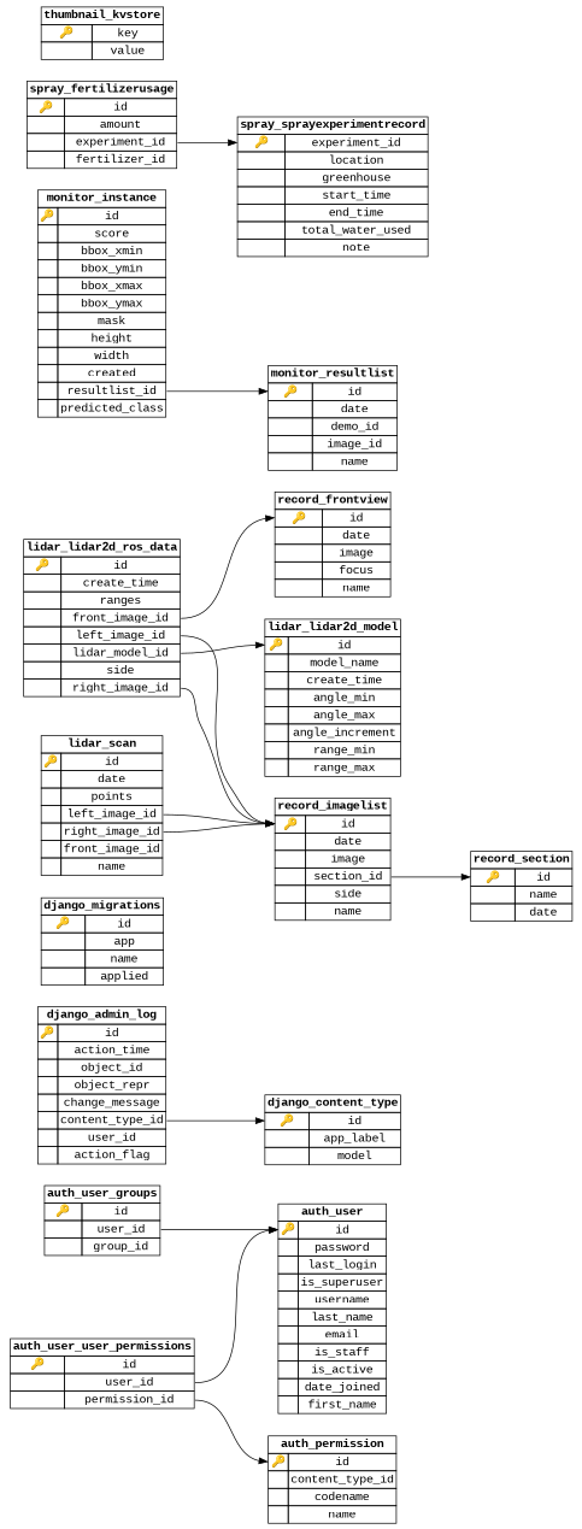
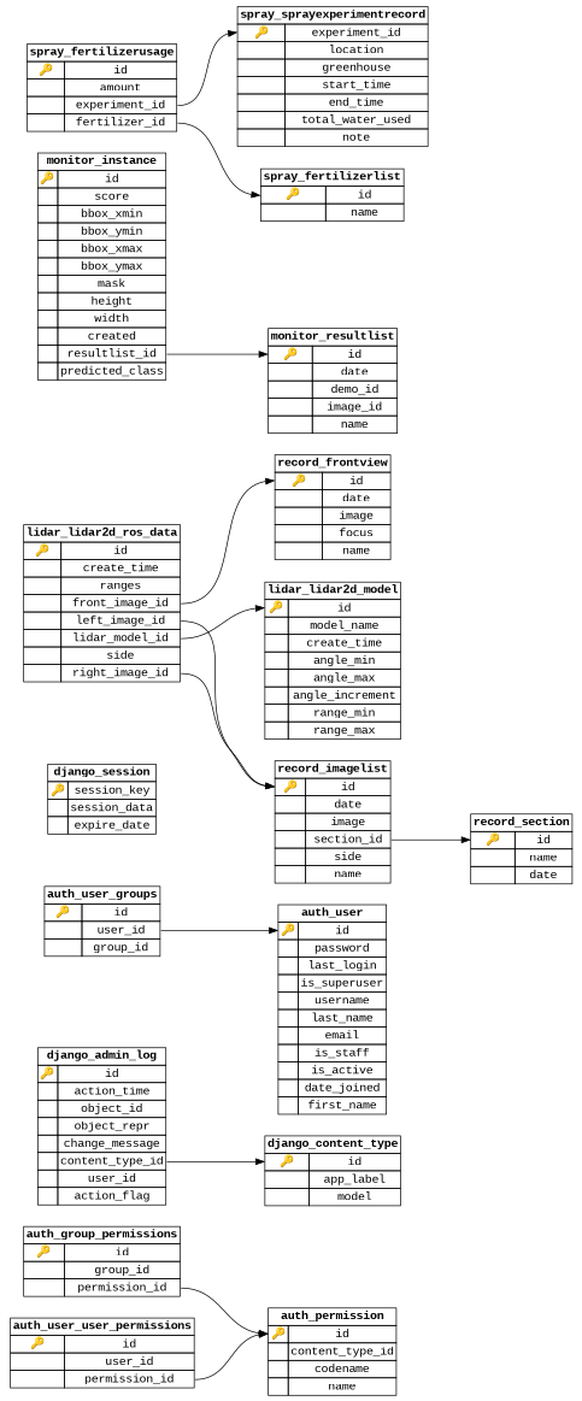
  digraph {
    fontname="Liberation Mono"
    rankdir=LR
    node [fontname="Liberation Mono" shape=none]
    edge [fontname="Liberation Mono" headport="id_to:w" tailport="permission_id_from:e"]
+   n1 [label=<             <TABLE BORDER="0" CELLSPACING="0" CELLBORDER="1">                 <TR>                     <TD COLSPAN="2"><B>auth_group_permissions</B></TD>                 </TR>                              <TR>                     <TD PORT="id_to">🔑</TD>                     <TD PORT="id_from">id</TD>                 </TR>                               <TR>                     <TD PORT="group_id_to">&nbsp;</TD>                     <TD PORT="group_id_from">group_id</TD>                 </TR>                               <TR>                     <TD PORT="permission_id_to">&nbsp;</TD>                     <TD PORT="permission_id_from">permission_id</TD>                 </TR>                          </TABLE>         >]
    n2 [label=<             <TABLE BORDER="0" CELLSPACING="0" CELLBORDER="1">                 <TR>                     <TD COLSPAN="2"><B>auth_permission</B></TD>                 </TR>                              <TR>                     <TD PORT="id_to">🔑</TD>                     <TD PORT="id_from">id</TD>                 </TR>                               <TR>                     <TD PORT="content_type_id_to">&nbsp;</TD>                     <TD PORT="content_type_id_from">content_type_id</TD>                 </TR>                               <TR>                     <TD PORT="codename_to">&nbsp;</TD>                     <TD PORT="codename_from">codename</TD>                 </TR>                               <TR>                     <TD PORT="name_to">&nbsp;</TD>                     <TD PORT="name_from">name</TD>                 </TR>                          </TABLE>         >]
    n3 [label=<             <TABLE BORDER="0" CELLSPACING="0" CELLBORDER="1">                 <TR>                     <TD COLSPAN="2"><B>django_content_type</B></TD>                 </TR>                              <TR>                     <TD PORT="id_to">🔑</TD>                     <TD PORT="id_from">id</TD>                 </TR>                               <TR>                     <TD PORT="app_label_to">&nbsp;</TD>                     <TD PORT="app_label_from">app_label</TD>                 </TR>                               <TR>                     <TD PORT="model_to">&nbsp;</TD>                     <TD PORT="model_from">model</TD>                 </TR>                          </TABLE>         >]
    n4 [label=<             <TABLE BORDER="0" CELLSPACING="0" CELLBORDER="1">                 <TR>                     <TD COLSPAN="2"><B>auth_user</B></TD>                 </TR>                              <TR>                     <TD PORT="id_to">🔑</TD>                     <TD PORT="id_from">id</TD>                 </TR>                               <TR>                     <TD PORT="password_to">&nbsp;</TD>                     <TD PORT="password_from">password</TD>                 </TR>                               <TR>                     <TD PORT="last_login_to">&nbsp;</TD>                     <TD PORT="last_login_from">last_login</TD>                 </TR>                               <TR>                     <TD PORT="is_superuser_to">&nbsp;</TD>                     <TD PORT="is_superuser_from">is_superuser</TD>                 </TR>                               <TR>                     <TD PORT="username_to">&nbsp;</TD>                     <TD PORT="username_from">username</TD>                 </TR>                               <TR>                     <TD PORT="last_name_to">&nbsp;</TD>                     <TD PORT="last_name_from">last_name</TD>                 </TR>                               <TR>                     <TD PORT="email_to">&nbsp;</TD>                     <TD PORT="email_from">email</TD>                 </TR>                               <TR>                     <TD PORT="is_staff_to">&nbsp;</TD>                     <TD PORT="is_staff_from">is_staff</TD>                 </TR>                               <TR>                     <TD PORT="is_active_to">&nbsp;</TD>                     <TD PORT="is_active_from">is_active</TD>                 </TR>                               <TR>                     <TD PORT="date_joined_to">&nbsp;</TD>                     <TD PORT="date_joined_from">date_joined</TD>                 </TR>                               <TR>                     <TD PORT="first_name_to">&nbsp;</TD>                     <TD PORT="first_name_from">first_name</TD>                 </TR>                          </TABLE>         >]
    n5 [label=<             <TABLE BORDER="0" CELLSPACING="0" CELLBORDER="1">                 <TR>                     <TD COLSPAN="2"><B>auth_user_groups</B></TD>                 </TR>                              <TR>                     <TD PORT="id_to">🔑</TD>                     <TD PORT="id_from">id</TD>                 </TR>                               <TR>                     <TD PORT="user_id_to">&nbsp;</TD>                     <TD PORT="user_id_from">user_id</TD>                 </TR>                               <TR>                     <TD PORT="group_id_to">&nbsp;</TD>                     <TD PORT="group_id_from">group_id</TD>                 </TR>                          </TABLE>         >]
    n6 [label=<             <TABLE BORDER="0" CELLSPACING="0" CELLBORDER="1">                 <TR>                     <TD COLSPAN="2"><B>auth_user_user_permissions</B></TD>                 </TR>                              <TR>                     <TD PORT="id_to">🔑</TD>                     <TD PORT="id_from">id</TD>                 </TR>                               <TR>                     <TD PORT="user_id_to">&nbsp;</TD>                     <TD PORT="user_id_from">user_id</TD>                 </TR>                               <TR>                     <TD PORT="permission_id_to">&nbsp;</TD>                     <TD PORT="permission_id_from">permission_id</TD>                 </TR>                          </TABLE>         >]
    n7 [label=<             <TABLE BORDER="0" CELLSPACING="0" CELLBORDER="1">                 <TR>                     <TD COLSPAN="2"><B>django_admin_log</B></TD>                 </TR>                              <TR>                     <TD PORT="id_to">🔑</TD>                     <TD PORT="id_from">id</TD>                 </TR>                               <TR>                     <TD PORT="action_time_to">&nbsp;</TD>                     <TD PORT="action_time_from">action_time</TD>                 </TR>                               <TR>                     <TD PORT="object_id_to">&nbsp;</TD>                     <TD PORT="object_id_from">object_id</TD>                 </TR>                               <TR>                     <TD PORT="object_repr_to">&nbsp;</TD>                     <TD PORT="object_repr_from">object_repr</TD>                 </TR>                               <TR>                     <TD PORT="change_message_to">&nbsp;</TD>                     <TD PORT="change_message_from">change_message</TD>                 </TR>                               <TR>                     <TD PORT="content_type_id_to">&nbsp;</TD>                     <TD PORT="content_type_id_from">content_type_id</TD>                 </TR>                               <TR>                     <TD PORT="user_id_to">&nbsp;</TD>                     <TD PORT="user_id_from">user_id</TD>                 </TR>                               <TR>                     <TD PORT="action_flag_to">&nbsp;</TD>                     <TD PORT="action_flag_from">action_flag</TD>                 </TR>                          </TABLE>         >]
-   n8 [label=<             <TABLE BORDER="0" CELLSPACING="0" CELLBORDER="1">                 <TR>                     <TD COLSPAN="2"><B>django_migrations</B></TD>                 </TR>                              <TR>                     <TD PORT="id_to">🔑</TD>                     <TD PORT="id_from">id</TD>                 </TR>                               <TR>                     <TD PORT="app_to">&nbsp;</TD>                     <TD PORT="app_from">app</TD>                 </TR>                               <TR>                     <TD PORT="name_to">&nbsp;</TD>                     <TD PORT="name_from">name</TD>                 </TR>                               <TR>                     <TD PORT="applied_to">&nbsp;</TD>                     <TD PORT="applied_from">applied</TD>                 </TR>                          </TABLE>         >]
+   n9 [label=<             <TABLE BORDER="0" CELLSPACING="0" CELLBORDER="1">                 <TR>                     <TD COLSPAN="2"><B>django_session</B></TD>                 </TR>                              <TR>                     <TD PORT="session_key_to">🔑</TD>                     <TD PORT="session_key_from">session_key</TD>                 </TR>                               <TR>                     <TD PORT="session_data_to">&nbsp;</TD>                     <TD PORT="session_data_from">session_data</TD>                 </TR>                               <TR>                     <TD PORT="expire_date_to">&nbsp;</TD>                     <TD PORT="expire_date_from">expire_date</TD>                 </TR>                          </TABLE>         >]
    n10 [label=<             <TABLE BORDER="0" CELLSPACING="0" CELLBORDER="1">                 <TR>                     <TD COLSPAN="2"><B>lidar_lidar2d_model</B></TD>                 </TR>                              <TR>                     <TD PORT="id_to">🔑</TD>                     <TD PORT="id_from">id</TD>                 </TR>                               <TR>                     <TD PORT="model_name_to">&nbsp;</TD>                     <TD PORT="model_name_from">model_name</TD>                 </TR>                               <TR>                     <TD PORT="create_time_to">&nbsp;</TD>                     <TD PORT="create_time_from">create_time</TD>                 </TR>                               <TR>                     <TD PORT="angle_min_to">&nbsp;</TD>                     <TD PORT="angle_min_from">angle_min</TD>                 </TR>                               <TR>                     <TD PORT="angle_max_to">&nbsp;</TD>                     <TD PORT="angle_max_from">angle_max</TD>                 </TR>                               <TR>                     <TD PORT="angle_increment_to">&nbsp;</TD>                     <TD PORT="angle_increment_from">angle_increment</TD>                 </TR>                               <TR>                     <TD PORT="range_min_to">&nbsp;</TD>                     <TD PORT="range_min_from">range_min</TD>                 </TR>                               <TR>                     <TD PORT="range_max_to">&nbsp;</TD>                     <TD PORT="range_max_from">range_max</TD>                 </TR>                          </TABLE>         >]
    n11 [label=<             <TABLE BORDER="0" CELLSPACING="0" CELLBORDER="1">                 <TR>                     <TD COLSPAN="2"><B>lidar_lidar2d_ros_data</B></TD>                 </TR>                              <TR>                     <TD PORT="id_to">🔑</TD>                     <TD PORT="id_from">id</TD>                 </TR>                               <TR>                     <TD PORT="create_time_to">&nbsp;</TD>                     <TD PORT="create_time_from">create_time</TD>                 </TR>                               <TR>                     <TD PORT="ranges_to">&nbsp;</TD>                     <TD PORT="ranges_from">ranges</TD>                 </TR>                               <TR>                     <TD PORT="front_image_id_to">&nbsp;</TD>                     <TD PORT="front_image_id_from">front_image_id</TD>                 </TR>                               <TR>                     <TD PORT="left_image_id_to">&nbsp;</TD>                     <TD PORT="left_image_id_from">left_image_id</TD>                 </TR>                               <TR>                     <TD PORT="lidar_model_id_to">&nbsp;</TD>                     <TD PORT="lidar_model_id_from">lidar_model_id</TD>                 </TR>                               <TR>                     <TD PORT="side_to">&nbsp;</TD>                     <TD PORT="side_from">side</TD>                 </TR>                               <TR>                     <TD PORT="right_image_id_to">&nbsp;</TD>                     <TD PORT="right_image_id_from">right_image_id</TD>                 </TR>                          </TABLE>         >]
    n12 [label=<             <TABLE BORDER="0" CELLSPACING="0" CELLBORDER="1">                 <TR>                     <TD COLSPAN="2"><B>record_frontview</B></TD>                 </TR>                              <TR>                     <TD PORT="id_to">🔑</TD>                     <TD PORT="id_from">id</TD>                 </TR>                               <TR>                     <TD PORT="date_to">&nbsp;</TD>                     <TD PORT="date_from">date</TD>                 </TR>                               <TR>                     <TD PORT="image_to">&nbsp;</TD>                     <TD PORT="image_from">image</TD>                 </TR>                               <TR>                     <TD PORT="focus_to">&nbsp;</TD>                     <TD PORT="focus_from">focus</TD>                 </TR>                               <TR>                     <TD PORT="name_to">&nbsp;</TD>                     <TD PORT="name_from">name</TD>                 </TR>                          </TABLE>         >]
    n13 [label=<             <TABLE BORDER="0" CELLSPACING="0" CELLBORDER="1">                 <TR>                     <TD COLSPAN="2"><B>record_imagelist</B></TD>                 </TR>                              <TR>                     <TD PORT="id_to">🔑</TD>                     <TD PORT="id_from">id</TD>                 </TR>                               <TR>                     <TD PORT="date_to">&nbsp;</TD>                     <TD PORT="date_from">date</TD>                 </TR>                               <TR>                     <TD PORT="image_to">&nbsp;</TD>                     <TD PORT="image_from">image</TD>                 </TR>                               <TR>                     <TD PORT="section_id_to">&nbsp;</TD>                     <TD PORT="section_id_from">section_id</TD>                 </TR>                               <TR>                     <TD PORT="side_to">&nbsp;</TD>                     <TD PORT="side_from">side</TD>                 </TR>                               <TR>                     <TD PORT="name_to">&nbsp;</TD>                     <TD PORT="name_from">name</TD>                 </TR>                          </TABLE>         >]
    n14 [label=<             <TABLE BORDER="0" CELLSPACING="0" CELLBORDER="1">                 <TR>                     <TD COLSPAN="2"><B>record_section</B></TD>                 </TR>                              <TR>                     <TD PORT="id_to">🔑</TD>                     <TD PORT="id_from">id</TD>                 </TR>                               <TR>                     <TD PORT="name_to">&nbsp;</TD>                     <TD PORT="name_from">name</TD>                 </TR>                               <TR>                     <TD PORT="date_to">&nbsp;</TD>                     <TD PORT="date_from">date</TD>                 </TR>                          </TABLE>         >]
-   n15 [label=<             <TABLE BORDER="0" CELLSPACING="0" CELLBORDER="1">                 <TR>                     <TD COLSPAN="2"><B>lidar_scan</B></TD>                 </TR>                              <TR>                     <TD PORT="id_to">🔑</TD>                     <TD PORT="id_from">id</TD>                 </TR>                               <TR>                     <TD PORT="date_to">&nbsp;</TD>                     <TD PORT="date_from">date</TD>                 </TR>                               <TR>                     <TD PORT="points_to">&nbsp;</TD>                     <TD PORT="points_from">points</TD>                 </TR>                               <TR>                     <TD PORT="left_image_id_to">&nbsp;</TD>                     <TD PORT="left_image_id_from">left_image_id</TD>                 </TR>                               <TR>                     <TD PORT="right_image_id_to">&nbsp;</TD>                     <TD PORT="right_image_id_from">right_image_id</TD>                 </TR>                               <TR>                     <TD PORT="front_image_id_to">&nbsp;</TD>                     <TD PORT="front_image_id_from">front_image_id</TD>                 </TR>                               <TR>                     <TD PORT="name_to">&nbsp;</TD>                     <TD PORT="name_from">name</TD>                 </TR>                          </TABLE>         >]
    n16 [label=<             <TABLE BORDER="0" CELLSPACING="0" CELLBORDER="1">                 <TR>                     <TD COLSPAN="2"><B>monitor_instance</B></TD>                 </TR>                              <TR>                     <TD PORT="id_to">🔑</TD>                     <TD PORT="id_from">id</TD>                 </TR>                               <TR>                     <TD PORT="score_to">&nbsp;</TD>                     <TD PORT="score_from">score</TD>                 </TR>                               <TR>                     <TD PORT="bbox_xmin_to">&nbsp;</TD>                     <TD PORT="bbox_xmin_from">bbox_xmin</TD>                 </TR>                               <TR>                     <TD PORT="bbox_ymin_to">&nbsp;</TD>                     <TD PORT="bbox_ymin_from">bbox_ymin</TD>                 </TR>                               <TR>                     <TD PORT="bbox_xmax_to">&nbsp;</TD>                     <TD PORT="bbox_xmax_from">bbox_xmax</TD>                 </TR>                               <TR>                     <TD PORT="bbox_ymax_to">&nbsp;</TD>                     <TD PORT="bbox_ymax_from">bbox_ymax</TD>                 </TR>                               <TR>                     <TD PORT="mask_to">&nbsp;</TD>                     <TD PORT="mask_from">mask</TD>                 </TR>                               <TR>                     <TD PORT="height_to">&nbsp;</TD>                     <TD PORT="height_from">height</TD>                 </TR>                               <TR>                     <TD PORT="width_to">&nbsp;</TD>                     <TD PORT="width_from">width</TD>                 </TR>                               <TR>                     <TD PORT="created_to">&nbsp;</TD>                     <TD PORT="created_from">created</TD>                 </TR>                               <TR>                     <TD PORT="resultlist_id_to">&nbsp;</TD>                     <TD PORT="resultlist_id_from">resultlist_id</TD>                 </TR>                               <TR>                     <TD PORT="predicted_class_to">&nbsp;</TD>                     <TD PORT="predicted_class_from">predicted_class</TD>                 </TR>                          </TABLE>         >]
    n17 [label=<             <TABLE BORDER="0" CELLSPACING="0" CELLBORDER="1">                 <TR>                     <TD COLSPAN="2"><B>monitor_resultlist</B></TD>                 </TR>                              <TR>                     <TD PORT="id_to">🔑</TD>                     <TD PORT="id_from">id</TD>                 </TR>                               <TR>                     <TD PORT="date_to">&nbsp;</TD>                     <TD PORT="date_from">date</TD>                 </TR>                               <TR>                     <TD PORT="demo_id_to">&nbsp;</TD>                     <TD PORT="demo_id_from">demo_id</TD>                 </TR>                               <TR>                     <TD PORT="image_id_to">&nbsp;</TD>                     <TD PORT="image_id_from">image_id</TD>                 </TR>                               <TR>                     <TD PORT="name_to">&nbsp;</TD>                     <TD PORT="name_from">name</TD>                 </TR>                          </TABLE>         >]
+   n18 [label=<             <TABLE BORDER="0" CELLSPACING="0" CELLBORDER="1">                 <TR>                     <TD COLSPAN="2"><B>spray_fertilizerlist</B></TD>                 </TR>                              <TR>                     <TD PORT="id_to">🔑</TD>                     <TD PORT="id_from">id</TD>                 </TR>                               <TR>                     <TD PORT="name_to">&nbsp;</TD>                     <TD PORT="name_from">name</TD>                 </TR>                          </TABLE>         >]
    n19 [label=<             <TABLE BORDER="0" CELLSPACING="0" CELLBORDER="1">                 <TR>                     <TD COLSPAN="2"><B>spray_fertilizerusage</B></TD>                 </TR>                              <TR>                     <TD PORT="id_to">🔑</TD>                     <TD PORT="id_from">id</TD>                 </TR>                               <TR>                     <TD PORT="amount_to">&nbsp;</TD>                     <TD PORT="amount_from">amount</TD>                 </TR>                               <TR>                     <TD PORT="experiment_id_to">&nbsp;</TD>                     <TD PORT="experiment_id_from">experiment_id</TD>                 </TR>                               <TR>                     <TD PORT="fertilizer_id_to">&nbsp;</TD>                     <TD PORT="fertilizer_id_from">fertilizer_id</TD>                 </TR>                          </TABLE>         >]
    n20 [label=<             <TABLE BORDER="0" CELLSPACING="0" CELLBORDER="1">                 <TR>                     <TD COLSPAN="2"><B>spray_sprayexperimentrecord</B></TD>                 </TR>                              <TR>                     <TD PORT="experiment_id_to">🔑</TD>                     <TD PORT="experiment_id_from">experiment_id</TD>                 </TR>                               <TR>                     <TD PORT="location_to">&nbsp;</TD>                     <TD PORT="location_from">location</TD>                 </TR>                               <TR>                     <TD PORT="greenhouse_to">&nbsp;</TD>                     <TD PORT="greenhouse_from">greenhouse</TD>                 </TR>                               <TR>                     <TD PORT="start_time_to">&nbsp;</TD>                     <TD PORT="start_time_from">start_time</TD>                 </TR>                               <TR>                     <TD PORT="end_time_to">&nbsp;</TD>                     <TD PORT="end_time_from">end_time</TD>                 </TR>                               <TR>                     <TD PORT="total_water_used_to">&nbsp;</TD>                     <TD PORT="total_water_used_from">total_water_used</TD>                 </TR>                               <TR>                     <TD PORT="note_to">&nbsp;</TD>                     <TD PORT="note_from">note</TD>                 </TR>                          </TABLE>         >]
-   n21 [label=<             <TABLE BORDER="0" CELLSPACING="0" CELLBORDER="1">                 <TR>                     <TD COLSPAN="2"><B>thumbnail_kvstore</B></TD>                 </TR>                              <TR>                     <TD PORT="key_to">🔑</TD>                     <TD PORT="key_from">key</TD>                 </TR>                               <TR>                     <TD PORT="value_to">&nbsp;</TD>                     <TD PORT="value_from">value</TD>                 </TR>                          </TABLE>         >]
+   n1 -> n2
    n5 -> n4 [tailport="user_id_from:e"]
    n6 -> n2
-   n6 -> n4 [tailport="user_id_from:e"]
    n7 -> n3 [tailport="content_type_id_from:e"]
    n11 -> n10 [tailport="lidar_model_id_from:e"]
    n11 -> n12 [tailport="front_image_id_from:e"]
    n11 -> n13 [tailport="right_image_id_from:e"]
    n11 -> n13 [tailport="left_image_id_from:e"]
    n13 -> n14 [tailport="section_id_from:e"]
-   n15 -> n13 [tailport="right_image_id_from:e"]
-   n15 -> n13 [tailport="left_image_id_from:e"]
    n16 -> n17 [tailport="resultlist_id_from:e"]
+   n19 -> n18 [tailport="fertilizer_id_from:e"]
    n19 -> n20 [headport="experiment_id_to:w" tailport="experiment_id_from:e"]
  }
